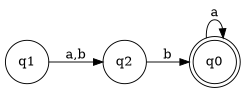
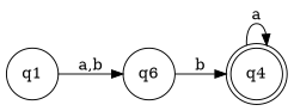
  digraph {
    rankdir=LR
    node [shape=circle]
-   q0 [shape=doublecircle]
+   q0 [shape=doublecircle label=q4]
    q1
-   q2
+   q2 [label=q6]
    q0 -> q0 [label=a]
    q1 -> q2 [label="a,b"]
    q2 -> q0 [label=b]
  }
